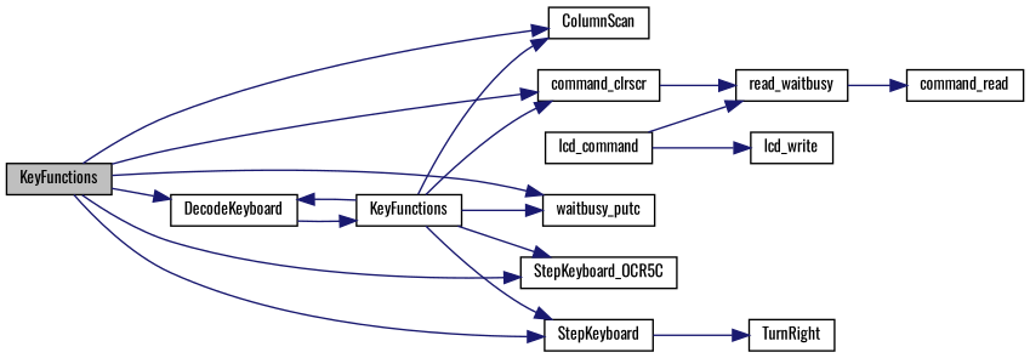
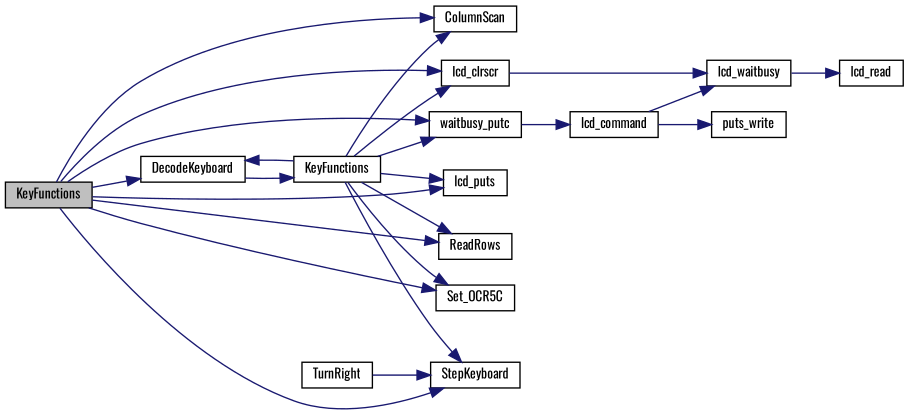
  digraph {
    fontname=Oswald
    rankdir=LR
    node [color=black fillcolor=white fontname=Oswald fontsize=10 shape=record style=filled]
    edge [color=midnightblue fontname=Oswald fontsize=10 labelfontname=Helvetica labelfontsize=10 style=solid]
    n1 [fillcolor=grey75 fontcolor=black height=0.2 label=KeyFunctions width=0.4]
    n2 [height=0.2 label=ColumnScan width=0.4]
    n3 [height=0.2 label=DecodeKeyboard width=0.4]
-   n4 [height=0.2 label=command_clrscr width=0.4]
+   n4 [height=0.2 label=lcd_clrscr width=0.4]
    n5 [height=0.2 label=waitbusy_putc width=0.4]
-   n8 [height=0.2 label=StepKeyboard_OCR5C width=0.4]
+   n6 [height=0.2 label=lcd_puts width=0.4]
+   n7 [height=0.2 label=ReadRows width=0.4]
+   n8 [height=0.2 label=Set_OCR5C width=0.4]
    n9 [height=0.2 label=StepKeyboard width=0.4]
    n10 [height=0.2 label=KeyFunctions width=0.4]
-   n11 [height=0.2 label=read_waitbusy width=0.4]
+   n11 [height=0.2 label=lcd_waitbusy width=0.4]
    n12 [height=0.2 label=lcd_command width=0.4]
    n13 [height=0.2 label=TurnRight width=0.4]
-   n14 [height=0.2 label=command_read width=0.4]
-   n15 [height=0.2 label=lcd_write width=0.4]
+   n14 [height=0.2 label=lcd_read width=0.4]
+   n15 [height=0.2 label=puts_write width=0.4]
    n1 -> n2
    n1 -> n3
    n1 -> n4
    n1 -> n5
+   n1 -> n6
+   n1 -> n7
    n1 -> n8
    n1 -> n9
    n3 -> n10
    n4 -> n11
-   n9 -> n13
+   n5 -> n12
+   n13 -> n9
    n10 -> n2
    n10 -> n3
    n10 -> n4
    n10 -> n5
+   n10 -> n6
+   n10 -> n7
    n10 -> n8
    n10 -> n9
    n11 -> n14
    n12 -> n11
    n12 -> n15
  }
